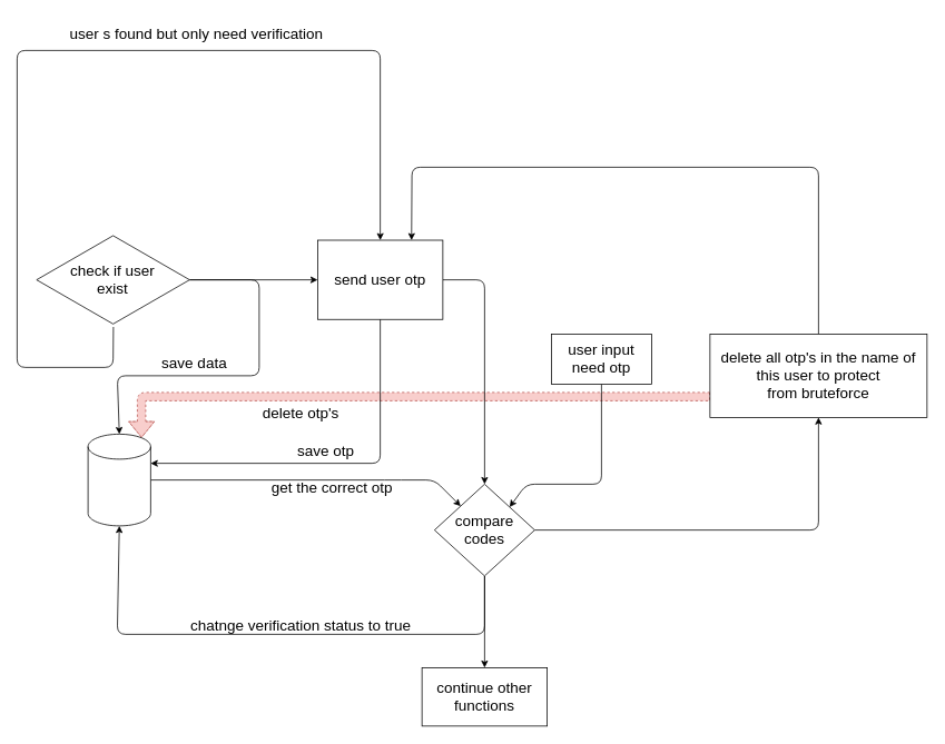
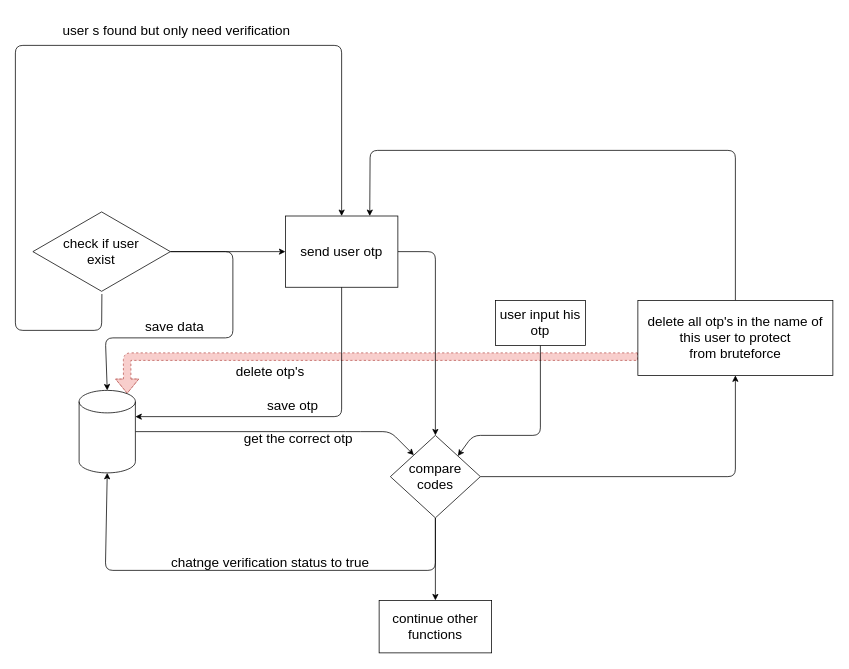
  <mxCell id="0" />
  <mxCell id="1" parent="0" />
  <mxCell id="2" style="edgeStyle=none;html=1;entryX=0;entryY=0.5;entryDx=0;entryDy=0;fontSize=18;" edge="1" parent="1" source="6" target="8"><mxGeometry relative="1" as="geometry" /></mxCell>
  <mxCell id="3" style="edgeStyle=none;html=1;exitX=0;exitY=0.75;exitDx=0;exitDy=0;entryX=0.855;entryY=0;entryDx=0;entryDy=4.35;entryPerimeter=0;fontSize=18;fillColor=#f8cecc;strokeColor=#b85450;dashed=1;shape=flexArrow;" edge="1" parent="1" source="25" target="10"><mxGeometry relative="1" as="geometry"><Array as="points"><mxPoint x="169" y="475" /></Array></mxGeometry></mxCell>
  <mxCell id="4" style="edgeStyle=none;html=1;entryX=0.5;entryY=0;entryDx=0;entryDy=0;entryPerimeter=0;fontSize=18;" edge="1" parent="1" source="6" target="10"><mxGeometry relative="1" as="geometry"><mxPoint x="230" y="380" as="sourcePoint" /><Array as="points"><mxPoint x="310" y="335" /><mxPoint x="310" y="450" /><mxPoint x="140" y="450" /></Array></mxGeometry></mxCell>
  <mxCell id="5" style="edgeStyle=none;html=1;fontSize=18;exitX=0.502;exitY=1.014;exitDx=0;exitDy=0;exitPerimeter=0;entryX=0.5;entryY=0;entryDx=0;entryDy=0;" edge="1" parent="1" source="6" target="8"><mxGeometry relative="1" as="geometry"><mxPoint x="90" y="500" as="targetPoint" /><Array as="points"><mxPoint x="135" y="440" /><mxPoint x="20" y="440" /><mxPoint x="20" y="60" /><mxPoint x="455" y="60" /></Array></mxGeometry></mxCell>
  <mxCell id="6" value="check if user &lt;br&gt;exist" style="html=1;whiteSpace=wrap;aspect=fixed;shape=isoRectangle;fontSize=18;" vertex="1" parent="1"><mxGeometry x="43.33" y="280" width="183.33" height="110" as="geometry" /></mxCell>
  <mxCell id="7" style="edgeStyle=none;html=1;exitX=1;exitY=0.5;exitDx=0;exitDy=0;entryX=0.5;entryY=0;entryDx=0;entryDy=0;fontSize=18;" edge="1" parent="1" source="8" target="16"><mxGeometry relative="1" as="geometry"><Array as="points"><mxPoint x="580" y="335" /></Array></mxGeometry></mxCell>
  <mxCell id="8" value="send user otp" style="rounded=0;whiteSpace=wrap;html=1;fontSize=18;" vertex="1" parent="1"><mxGeometry x="380" y="287.5" width="150" height="95" as="geometry" /></mxCell>
  <mxCell id="9" style="edgeStyle=none;html=1;exitX=1;exitY=0.5;exitDx=0;exitDy=0;exitPerimeter=0;fontSize=18;" edge="1" parent="1" source="10" target="16"><mxGeometry relative="1" as="geometry"><Array as="points"><mxPoint x="470" y="575" /><mxPoint x="520" y="575" /></Array></mxGeometry></mxCell>
  <mxCell id="10" value="" style="shape=cylinder3;whiteSpace=wrap;html=1;boundedLbl=1;backgroundOutline=1;size=15;fontSize=18;" vertex="1" parent="1"><mxGeometry x="104.99" y="520" width="75.01" height="110" as="geometry" /></mxCell>
  <mxCell id="11" value="save data&amp;nbsp;" style="text;html=1;strokeColor=none;fillColor=none;align=center;verticalAlign=middle;whiteSpace=wrap;rounded=0;fontSize=18;" vertex="1" parent="1"><mxGeometry x="185" y="410" width="100" height="50" as="geometry" /></mxCell>
  <mxCell id="12" value="save otp" style="text;html=1;strokeColor=none;fillColor=none;align=center;verticalAlign=middle;whiteSpace=wrap;rounded=0;fontSize=18;" vertex="1" parent="1"><mxGeometry x="340" y="520" width="100" height="40" as="geometry" /></mxCell>
  <mxCell id="13" style="edgeStyle=none;html=1;exitX=0.5;exitY=1;exitDx=0;exitDy=0;entryX=0.5;entryY=1;entryDx=0;entryDy=0;entryPerimeter=0;fontSize=18;" edge="1" parent="1" source="16" target="10"><mxGeometry relative="1" as="geometry"><Array as="points"><mxPoint x="580" y="760" /><mxPoint x="140" y="760" /></Array></mxGeometry></mxCell>
  <mxCell id="14" style="edgeStyle=none;html=1;exitX=0.5;exitY=1;exitDx=0;exitDy=0;fontSize=18;entryX=0.5;entryY=0;entryDx=0;entryDy=0;" edge="1" parent="1" source="16" target="20"><mxGeometry relative="1" as="geometry"><mxPoint x="579.571" y="840" as="targetPoint" /></mxGeometry></mxCell>
  <mxCell id="15" style="edgeStyle=none;html=1;exitX=1;exitY=0.5;exitDx=0;exitDy=0;fontSize=18;entryX=0.5;entryY=1;entryDx=0;entryDy=0;" edge="1" parent="1" source="16" target="25"><mxGeometry relative="1" as="geometry"><mxPoint x="1000" y="620" as="targetPoint" /><Array as="points"><mxPoint x="980" y="635" /></Array></mxGeometry></mxCell>
  <mxCell id="16" value="compare codes" style="rhombus;whiteSpace=wrap;html=1;fontSize=18;" vertex="1" parent="1"><mxGeometry x="520" y="580" width="120" height="110" as="geometry" /></mxCell>
  <mxCell id="17" value="get the correct otp&amp;nbsp;" style="text;html=1;strokeColor=none;fillColor=none;align=center;verticalAlign=middle;whiteSpace=wrap;rounded=0;fontSize=18;" vertex="1" parent="1"><mxGeometry x="310" y="570" width="180" height="30" as="geometry" /></mxCell>
  <mxCell id="18" style="edgeStyle=none;html=1;entryX=1;entryY=0;entryDx=0;entryDy=0;fontSize=18;" edge="1" parent="1" source="19" target="16"><mxGeometry relative="1" as="geometry"><Array as="points"><mxPoint x="720" y="580" /><mxPoint x="630" y="580" /></Array></mxGeometry></mxCell>
- <mxCell id="19" value="user input need otp" style="rounded=0;whiteSpace=wrap;html=1;fontSize=18;" vertex="1" parent="1"><mxGeometry x="660" y="400" width="120" height="60" as="geometry" /></mxCell>
+ <mxCell id="19" value="user input his otp" style="rounded=0;whiteSpace=wrap;html=1;fontSize=18;" vertex="1" parent="1"><mxGeometry x="660" y="400" width="120" height="60" as="geometry" /></mxCell>
  <mxCell id="20" value="continue other functions" style="rounded=0;whiteSpace=wrap;html=1;fontSize=18;" vertex="1" parent="1"><mxGeometry x="505" y="800" width="150" height="70" as="geometry" /></mxCell>
  <mxCell id="21" style="edgeStyle=none;html=1;exitX=0.5;exitY=1;exitDx=0;exitDy=0;entryX=1;entryY=0;entryDx=0;entryDy=35;entryPerimeter=0;fontSize=18;" edge="1" parent="1" source="8" target="10"><mxGeometry relative="1" as="geometry"><Array as="points"><mxPoint x="455" y="555" /></Array></mxGeometry></mxCell>
  <mxCell id="22" value="user s found but only need verification" style="text;html=1;strokeColor=none;fillColor=none;align=center;verticalAlign=middle;whiteSpace=wrap;rounded=0;fontSize=18;" vertex="1" parent="1"><mxGeometry x="50" y="20" width="370" height="40" as="geometry" /></mxCell>
  <mxCell id="23" value="chatnge verification status to true" style="text;html=1;strokeColor=none;fillColor=none;align=center;verticalAlign=middle;whiteSpace=wrap;rounded=0;fontSize=18;" vertex="1" parent="1"><mxGeometry x="200" y="710" width="320" height="80" as="geometry" /></mxCell>
  <mxCell id="24" style="edgeStyle=none;html=1;entryX=0.75;entryY=0;entryDx=0;entryDy=0;fontSize=18;" edge="1" parent="1" source="25" target="8"><mxGeometry relative="1" as="geometry"><Array as="points"><mxPoint x="980" y="200" /><mxPoint x="493" y="200" /></Array></mxGeometry></mxCell>
  <mxCell id="25" value="delete all otp's in the name of this user to protect from&amp;nbsp;bruteforce" style="rounded=0;whiteSpace=wrap;html=1;fontSize=18;" vertex="1" parent="1"><mxGeometry x="850" y="400" width="260" height="100" as="geometry" /></mxCell>
  <mxCell id="26" value="delete otp's" style="text;html=1;strokeColor=none;fillColor=none;align=center;verticalAlign=middle;whiteSpace=wrap;rounded=0;fontSize=18;" vertex="1" parent="1"><mxGeometry x="290" y="480" width="140" height="30" as="geometry" /></mxCell>
